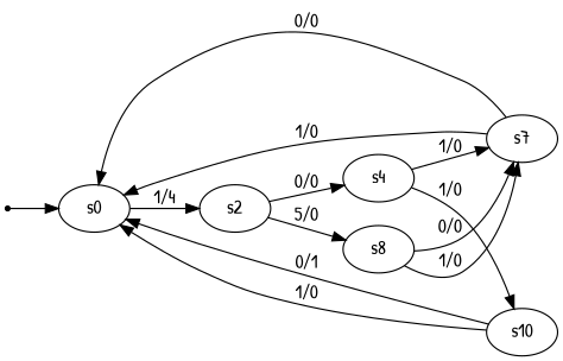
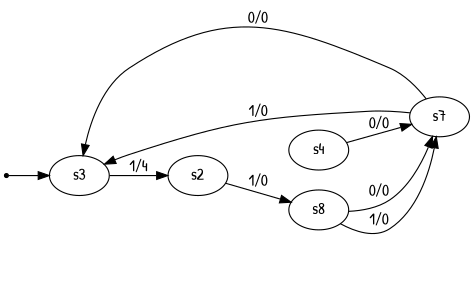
  digraph {
    fontname="Patrick Hand"
    rankdir=LR
    node [fontname="Patrick Hand"]
    edge [fontname="Patrick Hand"]
    INIT [shape=point]
-   n2 [label=s0]
+   n2 [label=s3]
    n3 [label=s2]
    n4 [label=s8]
    n5 [label=s4]
    n6 [label=s7]
-   n7 [label=s10]
    INIT -> n2
    n2 -> n3 [label="1/4"]
-   n3 -> n4 [label="5/0"]
-   n3 -> n5 [label="0/0"]
+   n3 -> n4 [label="1/0"]
    n4 -> n6 [label="0/0"]
    n4 -> n6 [label="1/0"]
-   n5 -> n6 [label="1/0"]
-   n5 -> n7 [label="1/0"]
+   n5 -> n6 [label="0/0"]
    n6 -> n2 [label="0/0"]
    n6 -> n2 [label="1/0"]
-   n7 -> n2 [label="0/1"]
-   n7 -> n2 [label="1/0"]
  }
